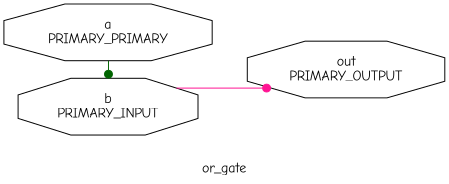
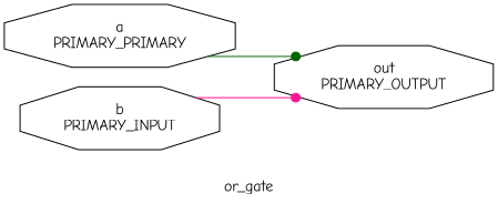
  digraph {
    fontname="Comic Neue"
    label=or_gate
    rankdir=LR
    remincross=true
    splines=ortho
    node [fontname="Comic Neue" shape=octagon]
    edge [arrowhead=dot fontname="Comic Neue" style=solid]
    n1 [label="b\nPRIMARY_INPUT"]
    n2 [label="a\nPRIMARY_PRIMARY"]
    n3 [label="out\nPRIMARY_OUTPUT"]
    subgraph sub_1 {
      rank=same
      n1
      n2
    }
    subgraph sub_2 {
      rank=same
      n3
    }
    n1 -> n3 [color=deeppink]
-   n2 -> n1 [color=darkgreen]
+   n2 -> n3 [color=darkgreen]
  }
